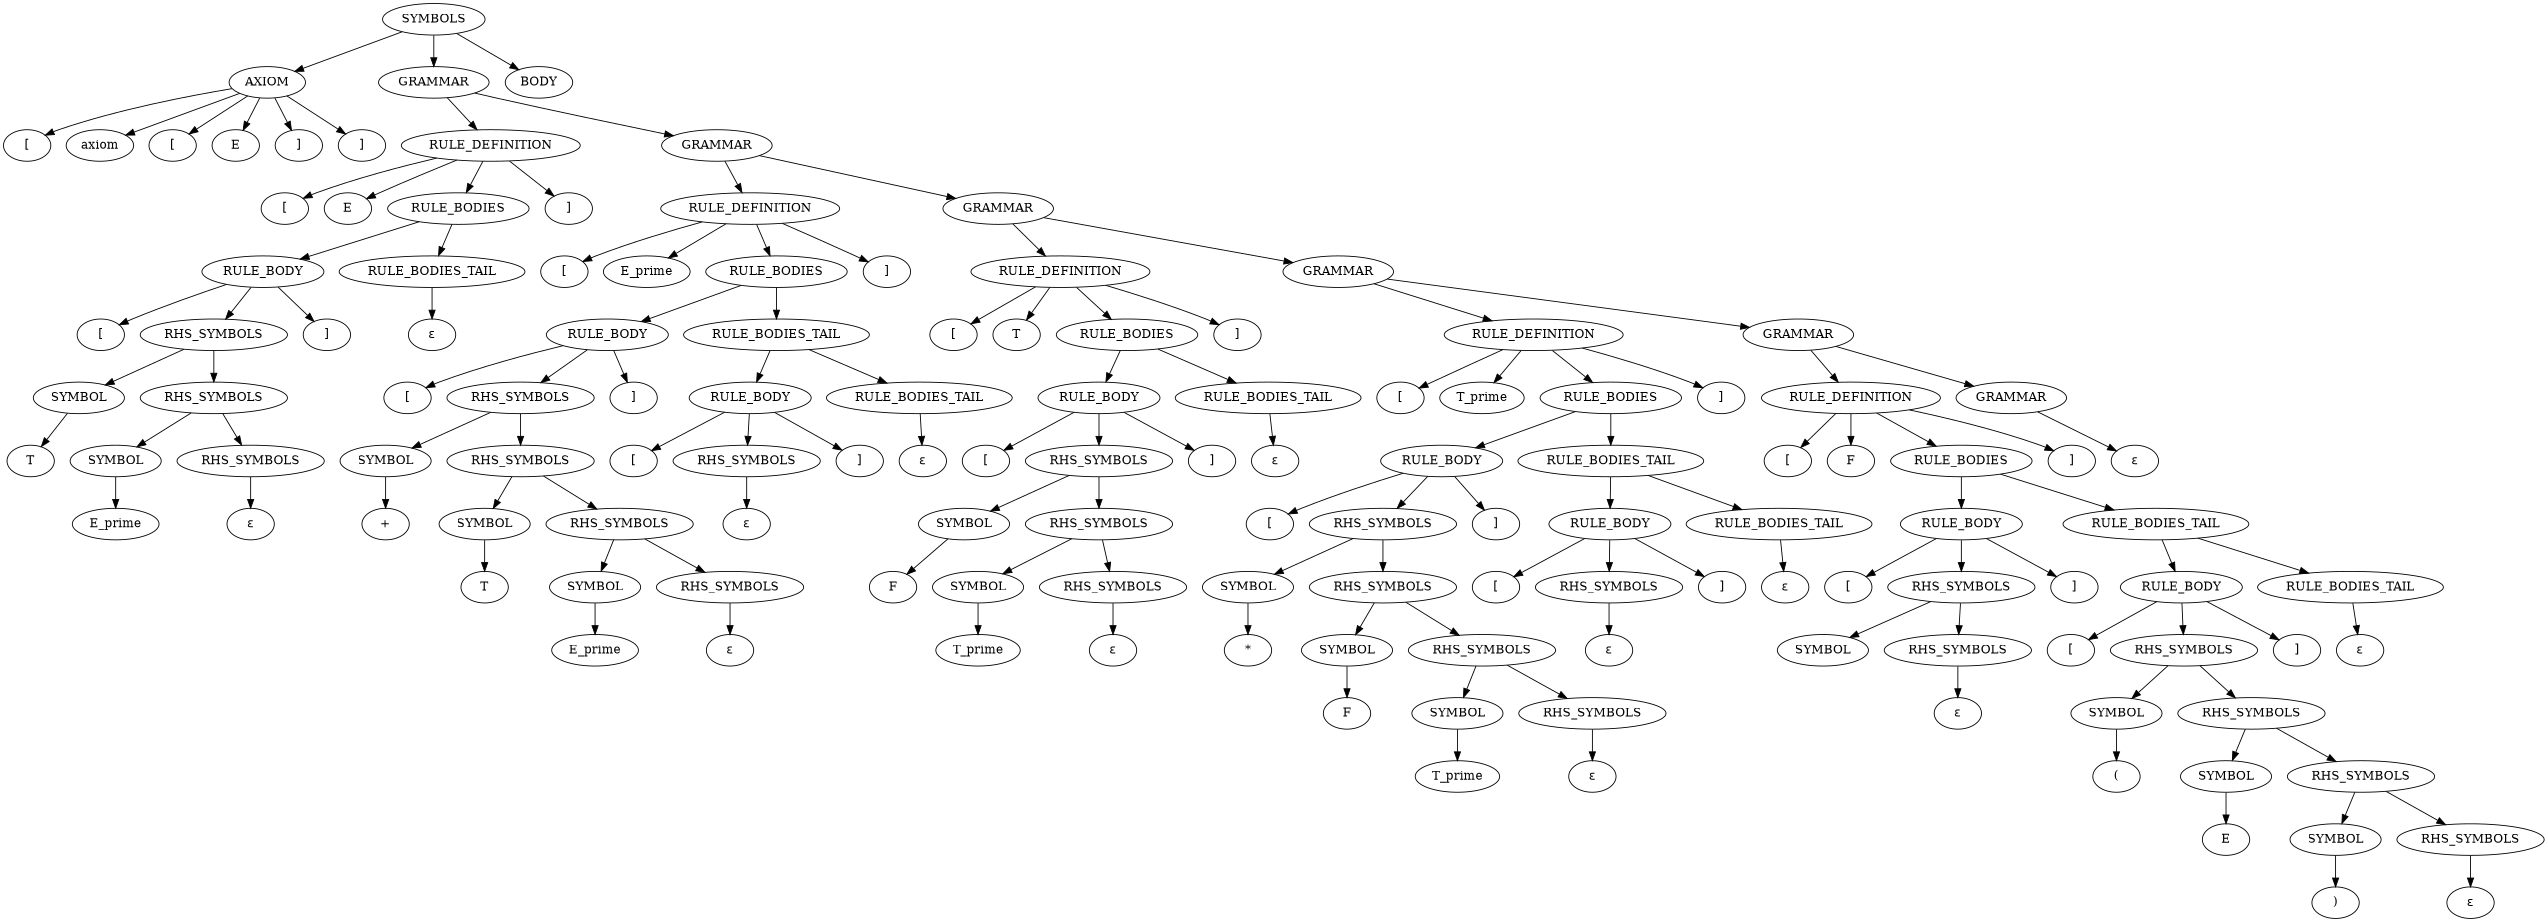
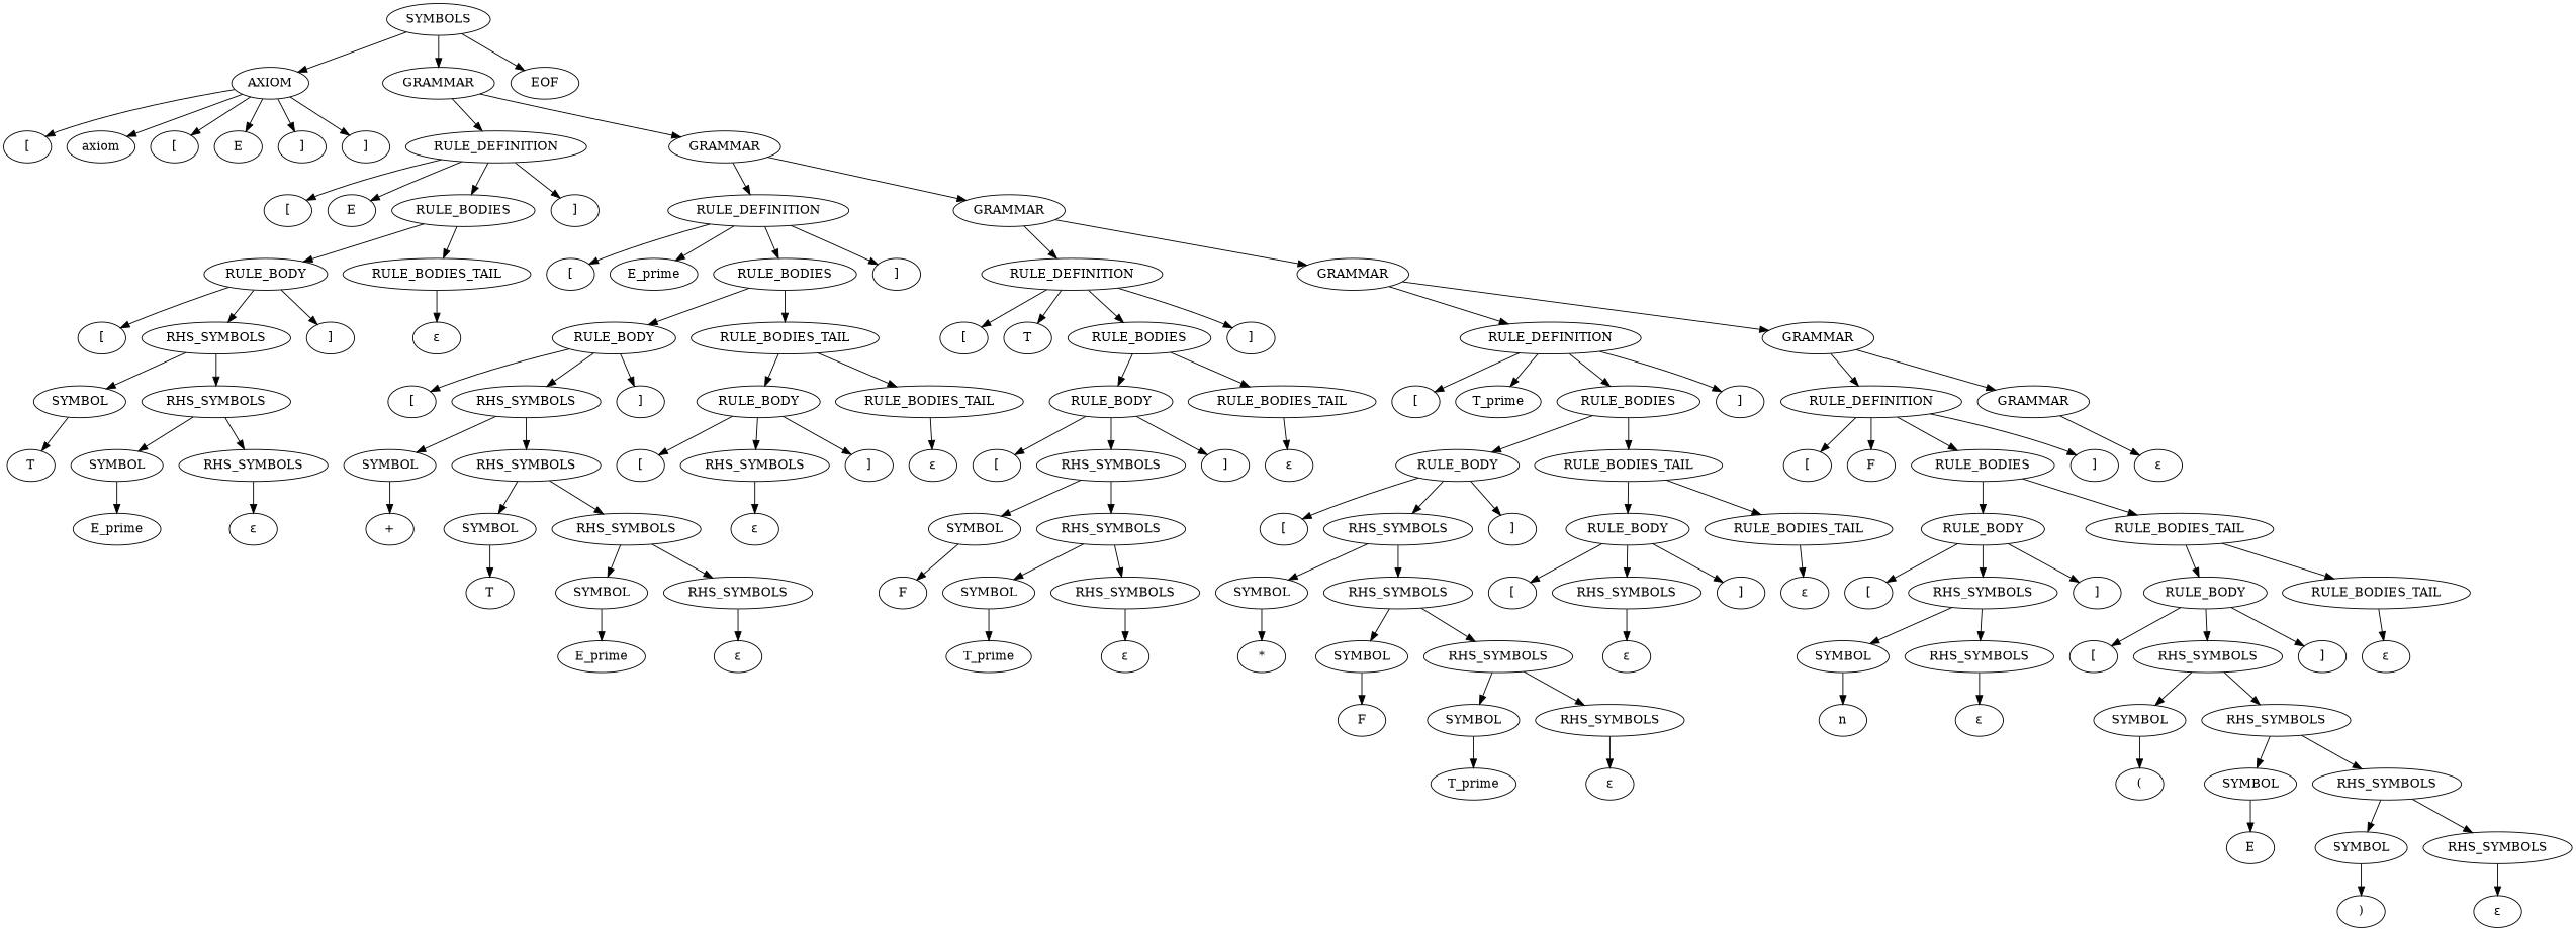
  digraph {
    rankdir=TB
    node [shape=ellipse]
    n1 [label=AXIOM]
    n2 [label=GRAMMAR]
-   n3 [label=BODY]
+   n3 [label=EOF]
    n4 [label="["]
    n5 [label=axiom]
    n6 [label="["]
    n7 [label=E]
    n8 [label="]"]
    n9 [label="]"]
    n10 [label=RULE_DEFINITION]
    n11 [label=GRAMMAR]
    n12 [label="["]
    n13 [label=E]
    n14 [label=RULE_BODIES]
    n15 [label="]"]
    n16 [label="["]
    n17 [label=RHS_SYMBOLS]
    n18 [label="]"]
    n19 [label=RULE_DEFINITION]
    n20 [label=GRAMMAR]
    n21 [label=RULE_BODY]
    n22 [label=RULE_BODIES_TAIL]
    n23 [label="["]
    n24 [label=E_prime]
    n25 [label=RULE_BODIES]
    n26 [label="]"]
    n27 [label=RULE_DEFINITION]
    n28 [label=GRAMMAR]
    n29 [label="["]
    n30 [label=RHS_SYMBOLS]
    n31 [label="]"]
    n32 [label=RULE_BODY]
    n33 [label=RULE_BODIES_TAIL]
    n34 [label="["]
    n35 [label=T]
    n36 [label=RULE_BODIES]
    n37 [label="]"]
    n38 [label=RULE_DEFINITION]
    n39 [label=GRAMMAR]
    n40 [label=SYMBOL]
    n41 [label=RHS_SYMBOLS]
    n42 [label="["]
    n43 [label=RHS_SYMBOLS]
    n44 [label="]"]
    n45 [label=RULE_BODY]
    n46 [label=RULE_BODIES_TAIL]
    n47 [label=RULE_BODY]
    n48 [label=RULE_BODIES_TAIL]
    n49 [label="["]
    n50 [label=T_prime]
    n51 [label=RULE_BODIES]
    n52 [label="]"]
    n53 [label=RULE_DEFINITION]
    n54 [label=GRAMMAR]
    n55 [label=SYMBOL]
    n56 [label=RHS_SYMBOLS]
    n57 [label=SYMBOL]
    n58 [label=RHS_SYMBOLS]
    n59 [label="["]
    n60 [label=RHS_SYMBOLS]
    n61 [label="]"]
    n62 [label=RULE_BODY]
    n63 [label=RULE_BODIES_TAIL]
    n64 [label="["]
    n65 [label=F]
    n66 [label=RULE_BODIES]
    n67 [label="]"]
    n68 [label=SYMBOL]
    n69 [label=RHS_SYMBOLS]
    n70 [label=SYMBOL]
    n71 [label=RHS_SYMBOLS]
    n72 [label="["]
    n73 [label=RHS_SYMBOLS]
    n74 [label="]"]
    n75 [label=RULE_BODY]
    n76 [label=RULE_BODIES_TAIL]
    n77 [label=SYMBOL]
    n78 [label=RHS_SYMBOLS]
    n79 [label=RULE_BODY]
    n80 [label=RULE_BODIES_TAIL]
    n81 [label=SYMBOL]
    n82 [label=RHS_SYMBOLS]
    n83 [label=SYMBOL]
    n84 [label=RHS_SYMBOLS]
    n85 [label=SYMBOL]
    n86 [label=RHS_SYMBOLS]
    n87 [label="["]
    n88 [label=RHS_SYMBOLS]
    n89 [label="]"]
    n90 [label="["]
    n91 [label=RHS_SYMBOLS]
    n92 [label="]"]
    n93 [label=RULE_BODY]
    n94 [label=RULE_BODIES_TAIL]
    n95 [label=SYMBOL]
    n96 [label=RHS_SYMBOLS]
    n97 [label=SYMBOL]
    n98 [label=RHS_SYMBOLS]
    n99 [label="["]
    n100 [label=RHS_SYMBOLS]
    n101 [label="]"]
    n102 [label=SYMBOL]
    n103 [label=RHS_SYMBOLS]
    n104 [label=SYMBOL]
    n105 [label=RHS_SYMBOLS]
    n106 [label=SYMBOL]
    n107 [label=RHS_SYMBOLS]
    n108 [label="ε"]
    n109 [label=T]
    n110 [label="ε"]
    n111 [label="ε"]
    n112 [label="ε"]
    n113 [label=E_prime]
    n114 [label="ε"]
    n115 [label="+"]
    n116 [label="ε"]
    n117 [label=T]
    n118 [label=F]
    n119 [label="ε"]
    n120 [label=E_prime]
    n121 [label="ε"]
    n122 [label=T_prime]
    n123 [label="ε"]
    n124 [label="*"]
    n125 [label="ε"]
    n126 [label="ε"]
    n127 [label=F]
+   n128 [label=n]
    n129 [label="ε"]
    n130 [label=T_prime]
    n131 [label="ε"]
    n132 [label="("]
    n133 [label=E]
    n134 [label=")"]
    n135 [label="ε"]
    n136 [label=SYMBOLS]
    subgraph sub_1 {
      rank=same
      n1
      n2
      n3
    }
    subgraph sub_2 {
      rank=same
      n4
      n5
      n6
      n7
      n8
      n9
    }
    subgraph sub_3 {
      rank=same
      n10
      n11
    }
    subgraph sub_4 {
      rank=same
      n12
      n13
      n14
      n15
    }
    subgraph sub_5 {
      rank=same
      n16
      n17
      n18
    }
    subgraph sub_6 {
      rank=same
      n19
      n20
    }
    subgraph sub_7 {
      rank=same
      n21
      n22
    }
    subgraph sub_8 {
      rank=same
      n23
      n24
      n25
      n26
    }
    subgraph sub_9 {
      rank=same
      n27
      n28
    }
    subgraph sub_10 {
      rank=same
      n29
      n30
      n31
    }
    subgraph sub_11 {
      rank=same
      n32
      n33
    }
    subgraph sub_12 {
      rank=same
      n34
      n35
      n36
      n37
    }
    subgraph sub_13 {
      rank=same
      n38
      n39
    }
    subgraph sub_14 {
      rank=same
      n40
      n41
    }
    subgraph sub_15 {
      rank=same
      n42
      n43
      n44
    }
    subgraph sub_16 {
      rank=same
      n45
      n46
    }
    subgraph sub_17 {
      rank=same
      n47
      n48
    }
    subgraph sub_18 {
      rank=same
      n49
      n50
      n51
      n52
    }
    subgraph sub_19 {
      rank=same
      n53
      n54
    }
    subgraph sub_20 {
      rank=same
      n55
      n56
    }
    subgraph sub_21 {
      rank=same
      n57
      n58
    }
    subgraph sub_22 {
      rank=same
      n59
      n60
      n61
    }
    subgraph sub_23 {
      rank=same
      n62
      n63
    }
    subgraph sub_24 {
      rank=same
      n64
      n65
      n66
      n67
    }
    subgraph sub_25 {
      rank=same
      n68
      n69
    }
    subgraph sub_26 {
      rank=same
      n70
      n71
    }
    subgraph sub_27 {
      rank=same
      n72
      n73
      n74
    }
    subgraph sub_28 {
      rank=same
      n75
      n76
    }
    subgraph sub_29 {
      rank=same
      n77
      n78
    }
    subgraph sub_30 {
      rank=same
      n79
      n80
    }
    subgraph sub_31 {
      rank=same
      n81
      n82
    }
    subgraph sub_32 {
      rank=same
      n83
      n84
    }
    subgraph sub_33 {
      rank=same
      n85
      n86
    }
    subgraph sub_34 {
      rank=same
      n87
      n88
      n89
    }
    subgraph sub_35 {
      rank=same
      n90
      n91
      n92
    }
    subgraph sub_36 {
      rank=same
      n93
      n94
    }
    subgraph sub_37 {
      rank=same
      n95
      n96
    }
    subgraph sub_38 {
      rank=same
      n97
      n98
    }
    subgraph sub_39 {
      rank=same
      n99
      n100
      n101
    }
    subgraph sub_40 {
      rank=same
      n102
      n103
    }
    subgraph sub_41 {
      rank=same
      n104
      n105
    }
    subgraph sub_42 {
      rank=same
      n106
      n107
    }
    n1 -> n2 [style=invis]
    n1 -> n4
    n1 -> n5
    n1 -> n6
    n1 -> n7
    n1 -> n8
    n1 -> n9
    n2 -> n3 [style=invis]
    n2 -> n10
    n2 -> n11
    n4 -> n5 [style=invis]
    n5 -> n6 [style=invis]
    n6 -> n7 [style=invis]
    n7 -> n8 [style=invis]
    n8 -> n9 [style=invis]
    n10 -> n11 [style=invis]
    n10 -> n12
    n10 -> n13
    n10 -> n14
    n10 -> n15
    n11 -> n19
    n11 -> n20
    n12 -> n13 [style=invis]
    n13 -> n14 [style=invis]
    n14 -> n15 [style=invis]
    n14 -> n21
    n14 -> n22
    n16 -> n17 [style=invis]
    n17 -> n18 [style=invis]
    n17 -> n70
    n17 -> n71
    n19 -> n20 [style=invis]
    n19 -> n23
    n19 -> n24
    n19 -> n25
    n19 -> n26
    n20 -> n27
    n20 -> n28
    n21 -> n22 [style=invis]
    n21 -> n29
    n21 -> n30
    n21 -> n31
    n22 -> n108
    n23 -> n24 [style=invis]
    n24 -> n25 [style=invis]
    n25 -> n26 [style=invis]
    n25 -> n32
    n25 -> n33
    n27 -> n28 [style=invis]
    n27 -> n34
    n27 -> n35
    n27 -> n36
    n27 -> n37
    n28 -> n38
    n28 -> n39
    n29 -> n30 [style=invis]
    n30 -> n31 [style=invis]
    n30 -> n40
    n30 -> n41
    n32 -> n33 [style=invis]
    n32 -> n42
    n32 -> n43
    n32 -> n44
    n33 -> n45
    n33 -> n46
    n34 -> n35 [style=invis]
    n35 -> n36 [style=invis]
    n36 -> n37 [style=invis]
    n36 -> n47
    n36 -> n48
    n38 -> n39 [style=invis]
    n38 -> n49
    n38 -> n50
    n38 -> n51
    n38 -> n52
    n39 -> n53
    n39 -> n54
    n40 -> n41 [style=invis]
    n40 -> n109
    n41 -> n55
    n41 -> n56
    n42 -> n43 [style=invis]
    n43 -> n44 [style=invis]
    n43 -> n57
    n43 -> n58
    n45 -> n46 [style=invis]
    n45 -> n59
    n45 -> n60
    n45 -> n61
    n46 -> n110
    n47 -> n16
    n47 -> n17
    n47 -> n18
    n47 -> n48 [style=invis]
    n48 -> n111
    n49 -> n50 [style=invis]
    n50 -> n51 [style=invis]
    n51 -> n52 [style=invis]
    n51 -> n62
    n51 -> n63
    n53 -> n54 [style=invis]
    n53 -> n64
    n53 -> n65
    n53 -> n66
    n53 -> n67
    n54 -> n112
    n55 -> n56 [style=invis]
    n55 -> n113
    n56 -> n114
    n57 -> n58 [style=invis]
    n57 -> n115
    n58 -> n68
    n58 -> n69
    n59 -> n60 [style=invis]
    n60 -> n61 [style=invis]
    n60 -> n116
    n62 -> n63 [style=invis]
    n62 -> n72
    n62 -> n73
    n62 -> n74
    n63 -> n75
    n63 -> n76
    n64 -> n65 [style=invis]
    n65 -> n66 [style=invis]
    n66 -> n67 [style=invis]
    n66 -> n79
    n66 -> n80
    n68 -> n69 [style=invis]
    n68 -> n117
    n69 -> n81
    n69 -> n82
    n70 -> n71 [style=invis]
    n70 -> n118
    n71 -> n83
    n71 -> n84
    n72 -> n73 [style=invis]
    n73 -> n74 [style=invis]
    n73 -> n85
    n73 -> n86
    n75 -> n76 [style=invis]
    n75 -> n87
    n75 -> n88
    n75 -> n89
    n76 -> n119
    n77 -> n78 [style=invis]
    n77 -> n133
    n78 -> n106
    n78 -> n107
    n79 -> n80 [style=invis]
    n79 -> n90
    n79 -> n91
    n79 -> n92
    n80 -> n93
    n80 -> n94
    n81 -> n82 [style=invis]
    n81 -> n120
    n82 -> n121
    n83 -> n84 [style=invis]
    n83 -> n122
    n84 -> n123
    n85 -> n86 [style=invis]
    n85 -> n124
    n86 -> n95
    n86 -> n96
    n87 -> n88 [style=invis]
    n88 -> n89 [style=invis]
    n88 -> n125
    n90 -> n91 [style=invis]
    n91 -> n92 [style=invis]
    n91 -> n97
    n91 -> n98
    n93 -> n94 [style=invis]
    n93 -> n99
    n93 -> n100
    n93 -> n101
    n94 -> n126
    n95 -> n96 [style=invis]
    n95 -> n127
    n96 -> n102
    n96 -> n103
    n97 -> n98 [style=invis]
+   n97 -> n128
    n98 -> n129
    n99 -> n100 [style=invis]
    n100 -> n101 [style=invis]
    n100 -> n104
    n100 -> n105
    n102 -> n103 [style=invis]
    n102 -> n130
    n103 -> n131
    n104 -> n105 [style=invis]
    n104 -> n132
    n105 -> n77
    n105 -> n78
    n106 -> n107 [style=invis]
    n106 -> n134
    n107 -> n135
    n136 -> n1
    n136 -> n2
    n136 -> n3
  }
